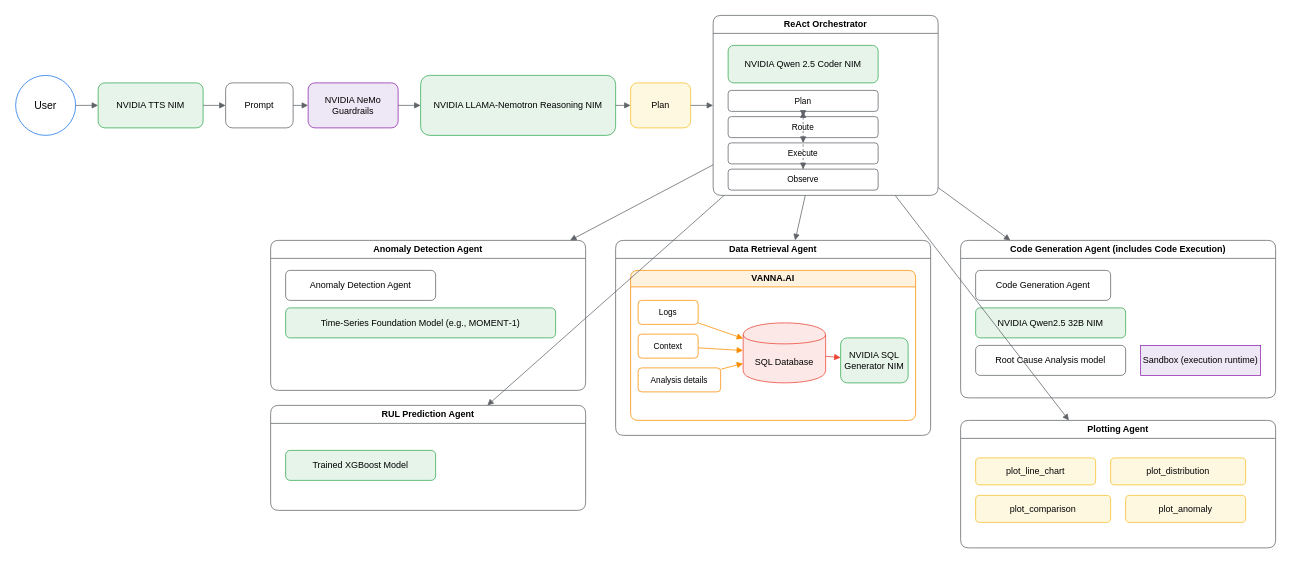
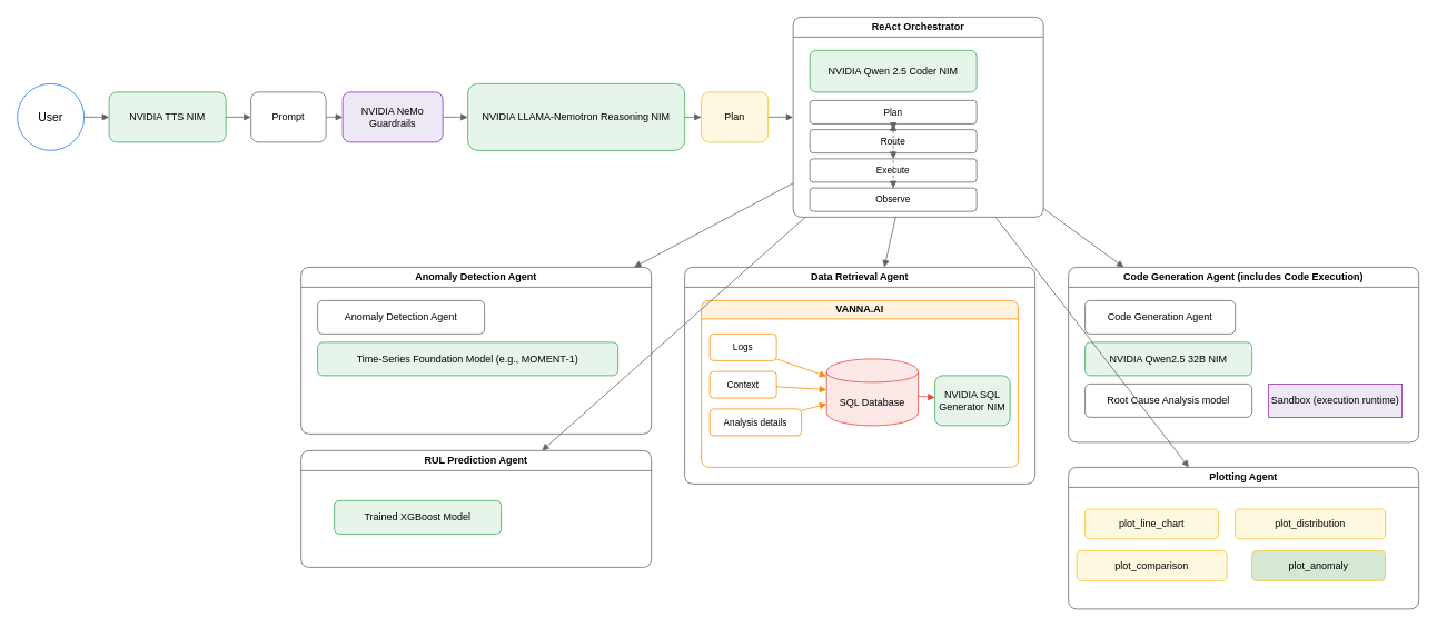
  <mxCell id="0" />
  <mxCell id="1" parent="0" />
  <mxCell id="2" value="User" style="ellipse;whiteSpace=wrap;html=1;fillColor=#ffffff;strokeColor=#1A73E8;fontSize=14;" parent="1" vertex="1"><mxGeometry x="20" y="100" width="80" height="80" as="geometry" /></mxCell>
  <mxCell id="3" value="NVIDIA TTS NIM" style="rounded=1;whiteSpace=wrap;html=1;fillColor=#E6F4EA;strokeColor=#34A853;fontSize=12;" parent="1" vertex="1"><mxGeometry x="130" y="110" width="140" height="60" as="geometry" /></mxCell>
  <mxCell id="4" value="Prompt" style="rounded=1;whiteSpace=wrap;html=1;fillColor=#FFFFFF;strokeColor=#5F6368;fontSize=12;" parent="1" vertex="1"><mxGeometry x="300" y="110" width="90" height="60" as="geometry" /></mxCell>
  <mxCell id="5" value="NVIDIA NeMo Guardrails" style="rounded=1;whiteSpace=wrap;html=1;fillColor=#EDE7F6;strokeColor=#8E24AA;fontSize=12;" parent="1" vertex="1"><mxGeometry x="410" y="110" width="120" height="60" as="geometry" /></mxCell>
  <mxCell id="6" value="NVIDIA LLAMA‑Nemotron Reasoning NIM" style="rounded=1;whiteSpace=wrap;html=1;fillColor=#E6F4EA;strokeColor=#34A853;fontSize=12;" parent="1" vertex="1"><mxGeometry x="560" y="100" width="260" height="80" as="geometry" /></mxCell>
  <mxCell id="7" value="Plan" style="rounded=1;whiteSpace=wrap;html=1;fillColor=#FFF8E1;strokeColor=#F6BF26;fontSize=12;" parent="1" vertex="1"><mxGeometry x="840" y="110" width="80" height="60" as="geometry" /></mxCell>
  <mxCell id="8" value="ReAct Orchestrator" style="swimlane;rounded=1;whiteSpace=wrap;html=1;horizontal=1;childLayout=stackLayout;startSize=24;horizontalStack=0;resizeParent=1;resizeParentMax=0;resizeLast=0;fillColor=#FFFFFF;strokeColor=#5F6368;" parent="1" vertex="1"><mxGeometry x="950" y="20" width="300" height="240" as="geometry" /></mxCell>
  <mxCell id="9" value="NVIDIA Qwen 2.5 Coder NIM" style="rounded=1;whiteSpace=wrap;html=1;fillColor=#E6F4EA;strokeColor=#34A853;fontSize=12;" parent="8" vertex="1"><mxGeometry x="20" y="40" width="200" height="50" as="geometry" /></mxCell>
  <mxCell id="10" value="Plan" style="rounded=1;whiteSpace=wrap;html=1;fillColor=#FFFFFF;strokeColor=#5F6368;fontSize=11;" parent="8" vertex="1"><mxGeometry x="20" y="100" width="200" height="28" as="geometry" /></mxCell>
  <mxCell id="11" value="Route" style="rounded=1;whiteSpace=wrap;html=1;fillColor=#FFFFFF;strokeColor=#5F6368;fontSize=11;" parent="8" vertex="1"><mxGeometry x="20" y="135" width="200" height="28" as="geometry" /></mxCell>
  <mxCell id="12" value="Execute" style="rounded=1;whiteSpace=wrap;html=1;fillColor=#FFFFFF;strokeColor=#5F6368;fontSize=11;" parent="8" vertex="1"><mxGeometry x="20" y="170" width="200" height="28" as="geometry" /></mxCell>
  <mxCell id="13" value="Observe" style="rounded=1;whiteSpace=wrap;html=1;fillColor=#FFFFFF;strokeColor=#5F6368;fontSize=11;" parent="8" vertex="1"><mxGeometry x="20" y="205" width="200" height="28" as="geometry" /></mxCell>
  <mxCell id="14" style="endArrow=block;strokeColor=#5F6368;" parent="8" source="10" target="11" edge="1"><mxGeometry relative="1" as="geometry" /></mxCell>
  <mxCell id="15" style="endArrow=block;strokeColor=#5F6368;" parent="8" source="11" target="12" edge="1"><mxGeometry relative="1" as="geometry" /></mxCell>
  <mxCell id="16" style="endArrow=block;strokeColor=#5F6368;" parent="8" source="12" target="13" edge="1"><mxGeometry relative="1" as="geometry" /></mxCell>
  <mxCell id="17" style="endArrow=block;dashed=1;strokeColor=#5F6368;" parent="8" source="13" target="10" edge="1"><mxGeometry relative="1" as="geometry" /></mxCell>
  <mxCell id="18" style="endArrow=block;strokeColor=#5F6368;" parent="1" source="2" target="3" edge="1"><mxGeometry relative="1" as="geometry" /></mxCell>
  <mxCell id="19" style="endArrow=block;strokeColor=#5F6368;" parent="1" source="3" target="4" edge="1"><mxGeometry relative="1" as="geometry" /></mxCell>
  <mxCell id="20" style="endArrow=block;strokeColor=#5F6368;" parent="1" source="4" target="5" edge="1"><mxGeometry relative="1" as="geometry" /></mxCell>
  <mxCell id="21" style="endArrow=block;strokeColor=#5F6368;" parent="1" source="5" target="6" edge="1"><mxGeometry relative="1" as="geometry" /></mxCell>
  <mxCell id="22" style="endArrow=block;strokeColor=#5F6368;" parent="1" source="6" target="7" edge="1"><mxGeometry relative="1" as="geometry" /></mxCell>
  <mxCell id="23" style="endArrow=block;strokeColor=#5F6368;" parent="1" source="7" target="8" edge="1"><mxGeometry relative="1" as="geometry" /></mxCell>
  <mxCell id="24" value="Data Retrieval Agent" style="swimlane;rounded=1;whiteSpace=wrap;html=1;horizontal=1;startSize=24;fillColor=#FFFFFF;strokeColor=#5F6368;" parent="1" vertex="1"><mxGeometry x="820" y="320" width="420" height="260" as="geometry" /></mxCell>
  <mxCell id="25" value="VANNA.AI" style="swimlane;rounded=1;whiteSpace=wrap;html=1;horizontal=1;startSize=22;fillColor=#FFF3E0;strokeColor=#FB8C00;" parent="24" vertex="1"><mxGeometry x="20" y="40" width="380" height="200" as="geometry" /></mxCell>
  <mxCell id="26" value="Logs" style="rounded=1;whiteSpace=wrap;html=1;fillColor=#FFFFFF;strokeColor=#FB8C00;fontSize=11;" parent="25" vertex="1"><mxGeometry x="10" y="40" width="80" height="32" as="geometry" /></mxCell>
  <mxCell id="27" value="Context" style="rounded=1;whiteSpace=wrap;html=1;fillColor=#FFFFFF;strokeColor=#FB8C00;fontSize=11;" parent="25" vertex="1"><mxGeometry x="10" y="85" width="80" height="32" as="geometry" /></mxCell>
  <mxCell id="28" value="Analysis details" style="rounded=1;whiteSpace=wrap;html=1;fillColor=#FFFFFF;strokeColor=#FB8C00;fontSize=11;" parent="25" vertex="1"><mxGeometry x="10" y="130" width="110" height="32" as="geometry" /></mxCell>
  <mxCell id="29" value="SQL Database" style="shape=cylinder;whiteSpace=wrap;html=1;boundedLbl=1;fillColor=#FCE8E6;strokeColor=#EA4335;fontSize=12;" parent="25" vertex="1"><mxGeometry x="150" y="70" width="110" height="80" as="geometry" /></mxCell>
  <mxCell id="30" value="NVIDIA SQL Generator NIM" style="rounded=1;whiteSpace=wrap;html=1;fillColor=#E6F4EA;strokeColor=#34A853;fontSize=12;" parent="25" vertex="1"><mxGeometry x="280" y="90" width="90" height="60" as="geometry" /></mxCell>
  <mxCell id="31" style="endArrow=block;strokeColor=#FB8C00;" parent="25" source="26" target="29" edge="1"><mxGeometry relative="1" as="geometry" /></mxCell>
  <mxCell id="32" style="endArrow=block;strokeColor=#FB8C00;" parent="25" source="27" target="29" edge="1"><mxGeometry relative="1" as="geometry" /></mxCell>
  <mxCell id="33" style="endArrow=block;strokeColor=#FB8C00;" parent="25" source="28" target="29" edge="1"><mxGeometry relative="1" as="geometry" /></mxCell>
  <mxCell id="34" style="endArrow=block;strokeColor=#EA4335;" parent="25" source="29" target="30" edge="1"><mxGeometry relative="1" as="geometry" /></mxCell>
  <mxCell id="35" value="Code Generation Agent (includes Code Execution)" style="swimlane;rounded=1;whiteSpace=wrap;html=1;horizontal=1;startSize=24;fillColor=#FFFFFF;strokeColor=#5F6368;" parent="1" vertex="1"><mxGeometry x="1280" y="320" width="420" height="210" as="geometry" /></mxCell>
  <mxCell id="36" value="Code Generation Agent" style="rounded=1;whiteSpace=wrap;html=1;fillColor=#FFFFFF;strokeColor=#5F6368;fontSize=12;" parent="35" vertex="1"><mxGeometry x="20" y="40" width="180" height="40" as="geometry" /></mxCell>
  <mxCell id="37" value="NVIDIA Qwen2.5 32B NIM" style="rounded=1;whiteSpace=wrap;html=1;fillColor=#E6F4EA;strokeColor=#34A853;fontSize=12;" parent="35" vertex="1"><mxGeometry x="20" y="90" width="200" height="40" as="geometry" /></mxCell>
  <mxCell id="38" value="Root Cause Analysis model" style="rounded=1;whiteSpace=wrap;html=1;fillColor=#FFFFFF;strokeColor=#5F6368;fontSize=12;" parent="35" vertex="1"><mxGeometry x="20" y="140" width="200" height="40" as="geometry" /></mxCell>
  <mxCell id="39" value="Sandbox (execution runtime)" style="whiteSpace=wrap;html=1;fillColor=#EDE7F6;strokeColor=#8E24AA;fontSize=12;rounded=0;" parent="35" vertex="1"><mxGeometry x="240" y="140" width="160" height="40" as="geometry" /></mxCell>
  <mxCell id="40" value="RUL Prediction Agent" style="swimlane;rounded=1;whiteSpace=wrap;html=1;horizontal=1;startSize=24;fillColor=#FFFFFF;strokeColor=#5F6368;" parent="1" vertex="1"><mxGeometry x="360" y="540" width="420" height="140" as="geometry" /></mxCell>
- <mxCell id="41" value="Trained XGBoost Model" style="rounded=1;whiteSpace=wrap;html=1;fillColor=#E6F4EA;strokeColor=#34A853;fontSize=12;" parent="40" vertex="1"><mxGeometry x="20" y="60" width="200" height="40" as="geometry" /></mxCell>
+ <mxCell id="41" value="Trained XGBoost Model" style="rounded=1;whiteSpace=wrap;html=1;fillColor=#E6F4EA;strokeColor=#34A853;fontSize=12;" parent="40" vertex="1"><mxGeometry x="40" y="60" width="200" height="40" as="geometry" /></mxCell>
  <mxCell id="42" value="Plotting Agent" style="swimlane;rounded=1;whiteSpace=wrap;html=1;horizontal=1;startSize=24;fillColor=#FFFFFF;strokeColor=#5F6368;" parent="1" vertex="1"><mxGeometry x="1280" y="560" width="420" height="170" as="geometry" /></mxCell>
  <mxCell id="43" value="plot_line_chart" style="rounded=1;whiteSpace=wrap;html=1;fillColor=#FFF8E1;strokeColor=#F6BF26;fontSize=12;" parent="42" vertex="1"><mxGeometry x="20" y="50" width="160" height="36" as="geometry" /></mxCell>
  <mxCell id="44" value="plot_distribution" style="rounded=1;whiteSpace=wrap;html=1;fillColor=#FFF8E1;strokeColor=#F6BF26;fontSize=12;" parent="42" vertex="1"><mxGeometry x="200" y="50" width="180" height="36" as="geometry" /></mxCell>
- <mxCell id="45" value="plot_comparison" style="rounded=1;whiteSpace=wrap;html=1;fillColor=#FFF8E1;strokeColor=#F6BF26;fontSize=12;" parent="42" vertex="1"><mxGeometry x="20" y="100" width="180" height="36" as="geometry" /></mxCell>
- <mxCell id="46" value="plot_anomaly" style="rounded=1;whiteSpace=wrap;html=1;fillColor=#FFF8E1;strokeColor=#F6BF26;fontSize=12;" parent="42" vertex="1"><mxGeometry x="220" y="100" width="160" height="36" as="geometry" /></mxCell>
+ <mxCell id="45" value="plot_comparison" style="rounded=1;whiteSpace=wrap;html=1;fillColor=#FFF8E1;strokeColor=#F6BF26;fontSize=12;" parent="42" vertex="1"><mxGeometry x="10" y="100" width="180" height="36" as="geometry" /></mxCell>
+ <mxCell id="46" value="plot_anomaly" style="rounded=1;whiteSpace=wrap;html=1;fillColor=#d5e8d4;strokeColor=#F6BF26;fontSize=12;" parent="42" vertex="1"><mxGeometry x="220" y="100" width="160" height="36" as="geometry" /></mxCell>
  <mxCell id="47" value="Anomaly Detection Agent" style="swimlane;rounded=1;whiteSpace=wrap;html=1;horizontal=1;startSize=24;fillColor=#FFFFFF;strokeColor=#5F6368;" parent="1" vertex="1"><mxGeometry x="360" y="320" width="420" height="200" as="geometry" /></mxCell>
  <mxCell id="48" value="Anomaly Detection Agent" style="rounded=1;whiteSpace=wrap;html=1;fillColor=#FFFFFF;strokeColor=#5F6368;fontSize=12;" parent="47" vertex="1"><mxGeometry x="20" y="40" width="200" height="40" as="geometry" /></mxCell>
  <mxCell id="49" value="Time‑Series Foundation Model (e.g., MOMENT‑1)" style="rounded=1;whiteSpace=wrap;html=1;fillColor=#E6F4EA;strokeColor=#34A853;fontSize=12;" parent="47" vertex="1"><mxGeometry x="20" y="90" width="360" height="40" as="geometry" /></mxCell>
  <mxCell id="50" style="endArrow=block;strokeColor=#5F6368;" parent="1" source="8" target="24" edge="1"><mxGeometry relative="1" as="geometry"><mxPoint x="960" y="260" as="sourcePoint" /></mxGeometry></mxCell>
  <mxCell id="51" style="endArrow=block;strokeColor=#5F6368;" parent="1" source="8" target="35" edge="1"><mxGeometry relative="1" as="geometry" /></mxCell>
  <mxCell id="52" style="endArrow=block;strokeColor=#5F6368;" parent="1" source="8" target="47" edge="1"><mxGeometry relative="1" as="geometry" /></mxCell>
  <mxCell id="53" style="endArrow=block;strokeColor=#5F6368;" parent="1" source="8" target="40" edge="1"><mxGeometry relative="1" as="geometry" /></mxCell>
  <mxCell id="54" style="endArrow=block;strokeColor=#5F6368;" parent="1" source="8" target="42" edge="1"><mxGeometry relative="1" as="geometry" /></mxCell>
